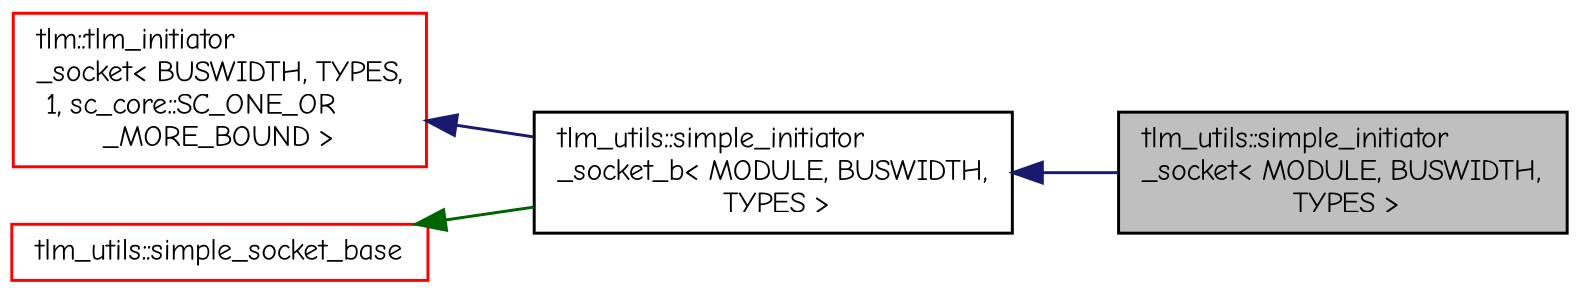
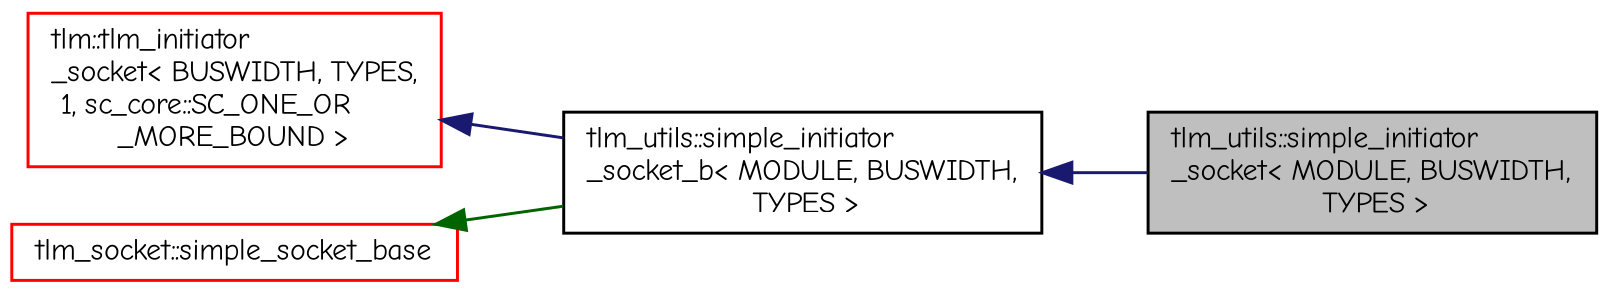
  digraph {
    rankdir=LR
    fontname="Comic Neue"
    node [color=black fillcolor=white fontname="Comic Neue" fontsize=10 shape=record style=filled]
    edge [color=midnightblue dir=back fontname="Comic Neue" fontsize=10 labelfontname=FreeSans labelfontsize=10 style=solid]
    n1 [fillcolor=grey75 fontcolor=black height=0.2 label="tlm_utils::simple_initiator\l_socket\< MODULE, BUSWIDTH,\l TYPES \>" width=0.4]
    n2 [height=0.2 label="tlm_utils::simple_initiator\l_socket_b\< MODULE, BUSWIDTH,\l TYPES \>" width=0.4]
    n3 [color=red height=0.2 label="tlm::tlm_initiator\l_socket\< BUSWIDTH, TYPES,\l 1, sc_core::SC_ONE_OR\l_MORE_BOUND \>" width=0.4]
-   n4 [color=red height=0.2 label="tlm_utils::simple_socket_base" width=0.4]
+   n4 [color=red height=0.2 label="tlm_socket::simple_socket_base" width=0.4]
    n2 -> n1
    n3 -> n2
    n4 -> n2 [color=darkgreen]
  }
